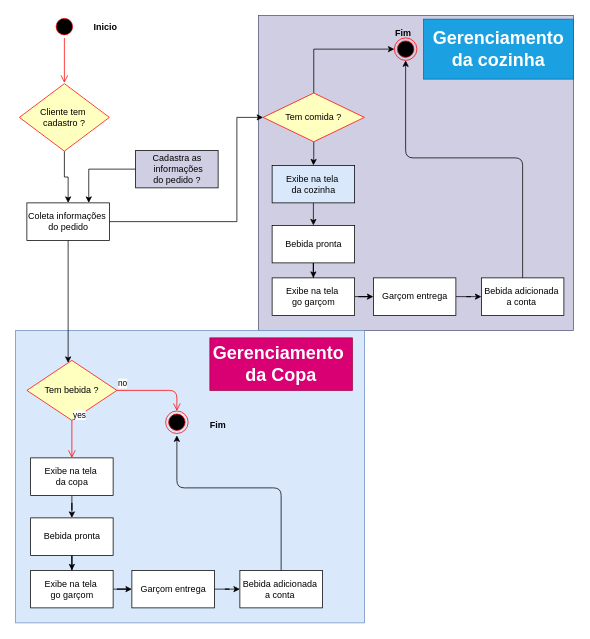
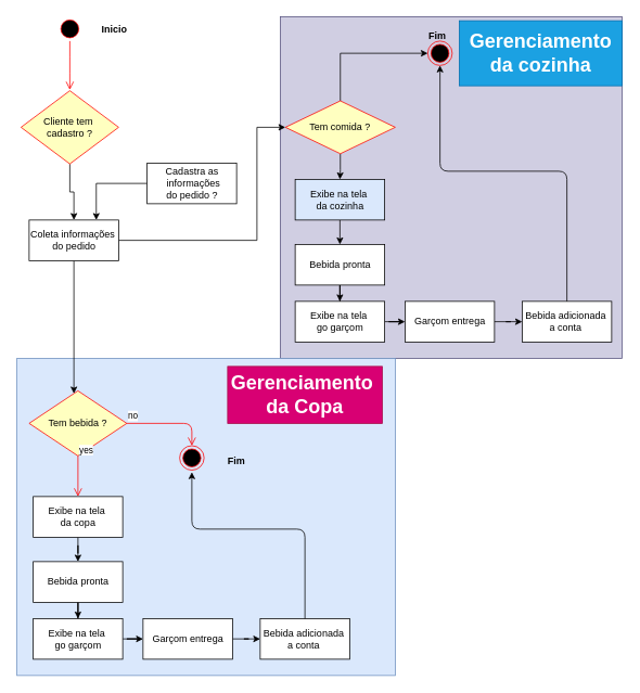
  <mxCell id="0" />
  <mxCell id="1" parent="0" />
  <mxCell id="2" value="" style="whiteSpace=wrap;html=1;aspect=fixed;fillColor=#d0cee2;strokeColor=#56517e;" vertex="1" parent="1"><mxGeometry x="343.75" y="20" width="420" height="420" as="geometry" /></mxCell>
  <mxCell id="3" value="" style="rounded=0;whiteSpace=wrap;html=1;fillColor=#dae8fc;strokeColor=#6c8ebf;" vertex="1" parent="1"><mxGeometry x="20" y="440" width="465" height="390" as="geometry" /></mxCell>
  <mxCell id="4" value="0" style="ellipse;html=1;shape=startState;fillColor=#000000;strokeColor=#ff0000;" vertex="1" parent="1"><mxGeometry x="70" y="20" width="30" height="30" as="geometry" /></mxCell>
  <mxCell id="5" value="" style="edgeStyle=orthogonalEdgeStyle;html=1;verticalAlign=bottom;endArrow=open;endSize=8;strokeColor=#ff0000;" edge="1" source="4" parent="1"><mxGeometry relative="1" as="geometry"><mxPoint x="85" y="110" as="targetPoint" /></mxGeometry></mxCell>
  <mxCell id="6" value="" style="edgeStyle=orthogonalEdgeStyle;rounded=0;orthogonalLoop=1;jettySize=auto;html=1;" edge="1" parent="1" source="8" target="9"><mxGeometry relative="1" as="geometry"><Array as="points"><mxPoint x="90" y="367.5" /><mxPoint x="90" y="367.5" /></Array></mxGeometry></mxCell>
  <mxCell id="7" style="edgeStyle=orthogonalEdgeStyle;rounded=0;orthogonalLoop=1;jettySize=auto;html=1;entryX=0;entryY=0.5;entryDx=0;entryDy=0;" edge="1" parent="1" source="8" target="17"><mxGeometry relative="1" as="geometry"><Array as="points"><mxPoint x="315" y="295" /><mxPoint x="315" y="156" /></Array></mxGeometry></mxCell>
  <mxCell id="8" value="Coleta informações&amp;nbsp;&lt;br&gt;do pedido" style="html=1;" vertex="1" parent="1"><mxGeometry x="35" y="270" width="110" height="50" as="geometry" /></mxCell>
  <mxCell id="9" value="Tem bebida ?" style="rhombus;whiteSpace=wrap;html=1;fillColor=#ffffc0;strokeColor=#ff0000;" vertex="1" parent="1"><mxGeometry x="35" y="480" width="120" height="80" as="geometry" /></mxCell>
  <mxCell id="10" value="no" style="edgeStyle=orthogonalEdgeStyle;html=1;align=left;verticalAlign=bottom;endArrow=open;endSize=8;strokeColor=#ff0000;entryX=0.5;entryY=0;entryDx=0;entryDy=0;" edge="1" source="9" parent="1" target="14"><mxGeometry x="-1" relative="1" as="geometry"><mxPoint x="235" y="487.5" as="targetPoint" /></mxGeometry></mxCell>
  <mxCell id="11" value="yes" style="edgeStyle=orthogonalEdgeStyle;html=1;align=left;verticalAlign=top;endArrow=open;endSize=8;strokeColor=#ff0000;entryX=0.5;entryY=0;entryDx=0;entryDy=0;" edge="1" source="9" parent="1" target="13"><mxGeometry x="-1" y="-20" relative="1" as="geometry"><mxPoint x="135" y="497.5" as="targetPoint" /><Array as="points" /><mxPoint x="20" y="-20" as="offset" /></mxGeometry></mxCell>
  <mxCell id="12" value="" style="edgeStyle=orthogonalEdgeStyle;rounded=0;orthogonalLoop=1;jettySize=auto;html=1;" edge="1" parent="1" source="13" target="20"><mxGeometry relative="1" as="geometry" /></mxCell>
  <mxCell id="13" value="Exibe na tela&amp;nbsp;&lt;br&gt;da copa" style="html=1;" vertex="1" parent="1"><mxGeometry x="40" y="610" width="110" height="50" as="geometry" /></mxCell>
  <mxCell id="14" value="Fim" style="ellipse;html=1;shape=endState;fillColor=#000000;strokeColor=#ff0000;" vertex="1" parent="1"><mxGeometry x="220" y="547.5" width="30" height="30" as="geometry" /></mxCell>
  <mxCell id="15" style="edgeStyle=orthogonalEdgeStyle;rounded=0;orthogonalLoop=1;jettySize=auto;html=1;exitX=0.5;exitY=0;exitDx=0;exitDy=0;entryX=0;entryY=0.5;entryDx=0;entryDy=0;" edge="1" parent="1" source="17" target="31"><mxGeometry relative="1" as="geometry"><mxPoint x="418" y="50" as="targetPoint" /></mxGeometry></mxCell>
  <mxCell id="16" style="edgeStyle=orthogonalEdgeStyle;rounded=0;orthogonalLoop=1;jettySize=auto;html=1;entryX=0.5;entryY=0;entryDx=0;entryDy=0;" edge="1" parent="1" source="17" target="33"><mxGeometry relative="1" as="geometry" /></mxCell>
  <mxCell id="17" value="Tem comida ?" style="rhombus;whiteSpace=wrap;html=1;fillColor=#ffffc0;strokeColor=#ff0000;" vertex="1" parent="1"><mxGeometry x="350" y="123.5" width="135" height="65" as="geometry" /></mxCell>
  <mxCell id="18" value="&lt;h1&gt;Gerenciamento&amp;nbsp;&lt;br&gt;da&amp;nbsp;Copa&lt;/h1&gt;" style="text;html=1;strokeColor=#A50040;fillColor=#d80073;align=center;verticalAlign=middle;whiteSpace=wrap;rounded=0;fontColor=#ffffff;" vertex="1" parent="1"><mxGeometry x="279" y="450" width="190" height="70" as="geometry" /></mxCell>
  <mxCell id="19" value="" style="edgeStyle=orthogonalEdgeStyle;rounded=0;orthogonalLoop=1;jettySize=auto;html=1;" edge="1" parent="1" source="20" target="22"><mxGeometry relative="1" as="geometry" /></mxCell>
  <mxCell id="20" value="Bebida pronta" style="html=1;" vertex="1" parent="1"><mxGeometry x="40" y="690" width="110" height="50" as="geometry" /></mxCell>
  <mxCell id="21" value="" style="edgeStyle=orthogonalEdgeStyle;rounded=0;orthogonalLoop=1;jettySize=auto;html=1;" edge="1" parent="1" source="22" target="24"><mxGeometry relative="1" as="geometry" /></mxCell>
  <mxCell id="22" value="Exibe na tela&amp;nbsp;&lt;br&gt;go garçom" style="html=1;" vertex="1" parent="1"><mxGeometry x="40" y="760" width="110" height="50" as="geometry" /></mxCell>
  <mxCell id="23" value="" style="edgeStyle=orthogonalEdgeStyle;rounded=0;orthogonalLoop=1;jettySize=auto;html=1;" edge="1" parent="1" source="24" target="25"><mxGeometry relative="1" as="geometry" /></mxCell>
  <mxCell id="24" value="Garçom entrega" style="html=1;" vertex="1" parent="1"><mxGeometry x="175" y="760" width="110" height="50" as="geometry" /></mxCell>
  <mxCell id="25" value="Bebida adicionada&amp;nbsp;&lt;br&gt;a conta&amp;nbsp;" style="html=1;" vertex="1" parent="1"><mxGeometry x="319" y="760" width="110" height="50" as="geometry" /></mxCell>
  <mxCell id="26" value="" style="endArrow=classic;html=1;exitX=0.5;exitY=0;exitDx=0;exitDy=0;" edge="1" parent="1" source="25"><mxGeometry width="50" height="50" relative="1" as="geometry"><mxPoint x="365" y="750" as="sourcePoint" /><mxPoint x="235" y="580" as="targetPoint" /><Array as="points"><mxPoint x="374" y="650" /><mxPoint x="235" y="650" /></Array></mxGeometry></mxCell>
  <mxCell id="27" style="edgeStyle=orthogonalEdgeStyle;rounded=0;orthogonalLoop=1;jettySize=auto;html=1;entryX=0.5;entryY=0;entryDx=0;entryDy=0;" edge="1" parent="1" source="28" target="8"><mxGeometry relative="1" as="geometry" /></mxCell>
  <mxCell id="28" value="Cliente tem&amp;nbsp;&lt;br&gt;cadastro ?" style="rhombus;whiteSpace=wrap;html=1;fillColor=#ffffc0;strokeColor=#ff0000;" vertex="1" parent="1"><mxGeometry x="25" y="111" width="120" height="90" as="geometry" /></mxCell>
  <mxCell id="29" style="edgeStyle=orthogonalEdgeStyle;rounded=0;orthogonalLoop=1;jettySize=auto;html=1;entryX=0.75;entryY=0;entryDx=0;entryDy=0;" edge="1" parent="1" source="30" target="8"><mxGeometry relative="1" as="geometry" /></mxCell>
- <mxCell id="30" value="Cadastra as&lt;br&gt;&amp;nbsp;informações&lt;br&gt;do pedido ?" style="html=1;fillColor=#d0cee2;" vertex="1" parent="1"><mxGeometry x="180" y="200" width="110" height="50" as="geometry" /></mxCell>
+ <mxCell id="30" value="Cadastra as&lt;br&gt;&amp;nbsp;informações&lt;br&gt;do pedido ?" style="html=1;" vertex="1" parent="1"><mxGeometry x="180" y="200" width="110" height="50" as="geometry" /></mxCell>
  <mxCell id="31" value="" style="ellipse;html=1;shape=endState;fillColor=#000000;strokeColor=#ff0000;" vertex="1" parent="1"><mxGeometry x="525" y="50" width="30" height="30" as="geometry" /></mxCell>
  <mxCell id="32" style="edgeStyle=orthogonalEdgeStyle;rounded=0;orthogonalLoop=1;jettySize=auto;html=1;exitX=0.5;exitY=1;exitDx=0;exitDy=0;entryX=0.5;entryY=0;entryDx=0;entryDy=0;" edge="1" parent="1" source="33" target="35"><mxGeometry relative="1" as="geometry" /></mxCell>
  <mxCell id="33" value="Exibe na tela&amp;nbsp;&lt;br&gt;da cozinha" style="html=1;fillColor=#dae8fc;" vertex="1" parent="1"><mxGeometry x="362" y="220" width="110" height="50" as="geometry" /></mxCell>
  <mxCell id="34" value="" style="edgeStyle=orthogonalEdgeStyle;rounded=0;orthogonalLoop=1;jettySize=auto;html=1;" edge="1" parent="1" source="35" target="37"><mxGeometry relative="1" as="geometry" /></mxCell>
  <mxCell id="35" value="Bebida pronta" style="html=1;" vertex="1" parent="1"><mxGeometry x="362" y="300" width="110" height="50" as="geometry" /></mxCell>
  <mxCell id="36" value="" style="edgeStyle=orthogonalEdgeStyle;rounded=0;orthogonalLoop=1;jettySize=auto;html=1;" edge="1" parent="1" source="37" target="39"><mxGeometry relative="1" as="geometry" /></mxCell>
  <mxCell id="37" value="Exibe na tela&amp;nbsp;&lt;br&gt;go garçom" style="html=1;" vertex="1" parent="1"><mxGeometry x="362" y="370" width="110" height="50" as="geometry" /></mxCell>
  <mxCell id="38" value="" style="edgeStyle=orthogonalEdgeStyle;rounded=0;orthogonalLoop=1;jettySize=auto;html=1;" edge="1" parent="1" source="39" target="40"><mxGeometry relative="1" as="geometry" /></mxCell>
  <mxCell id="39" value="Garçom entrega" style="html=1;" vertex="1" parent="1"><mxGeometry x="497" y="370" width="110" height="50" as="geometry" /></mxCell>
  <mxCell id="40" value="Bebida adicionada&amp;nbsp;&lt;br&gt;a conta&amp;nbsp;" style="html=1;" vertex="1" parent="1"><mxGeometry x="641" y="370" width="110" height="50" as="geometry" /></mxCell>
  <mxCell id="41" value="Fim" style="text;align=center;fontStyle=1;verticalAlign=middle;spacingLeft=3;spacingRight=3;strokeColor=none;rotatable=0;points=[[0,0.5],[1,0.5]];portConstraint=eastwest;" vertex="1" parent="1"><mxGeometry x="497" y="30" width="80" height="26" as="geometry" /></mxCell>
  <mxCell id="42" value="Inicio" style="text;align=center;fontStyle=1;verticalAlign=middle;spacingLeft=3;spacingRight=3;strokeColor=none;rotatable=0;points=[[0,0.5],[1,0.5]];portConstraint=eastwest;" vertex="1" parent="1"><mxGeometry x="100" y="22" width="80" height="26" as="geometry" /></mxCell>
  <mxCell id="43" value="Fim" style="text;align=center;fontStyle=1;verticalAlign=middle;spacingLeft=3;spacingRight=3;strokeColor=none;rotatable=0;points=[[0,0.5],[1,0.5]];portConstraint=eastwest;" vertex="1" parent="1"><mxGeometry x="250" y="552" width="80" height="26" as="geometry" /></mxCell>
  <mxCell id="44" value="" style="endArrow=classic;html=1;exitX=0.5;exitY=0;exitDx=0;exitDy=0;entryX=0.5;entryY=1;entryDx=0;entryDy=0;" edge="1" parent="1" source="40" target="31"><mxGeometry width="50" height="50" relative="1" as="geometry"><mxPoint x="485" y="280" as="sourcePoint" /><mxPoint x="535" y="230" as="targetPoint" /><Array as="points"><mxPoint x="696" y="210" /><mxPoint x="540" y="210" /></Array></mxGeometry></mxCell>
  <mxCell id="45" value="&lt;h1&gt;Gerenciamento da cozinha&lt;/h1&gt;" style="text;html=1;strokeColor=#006EAF;fillColor=#1ba1e2;align=center;verticalAlign=middle;whiteSpace=wrap;rounded=0;fontColor=#ffffff;" vertex="1" parent="1"><mxGeometry x="563.75" y="25" width="200" height="80" as="geometry" /></mxCell>
